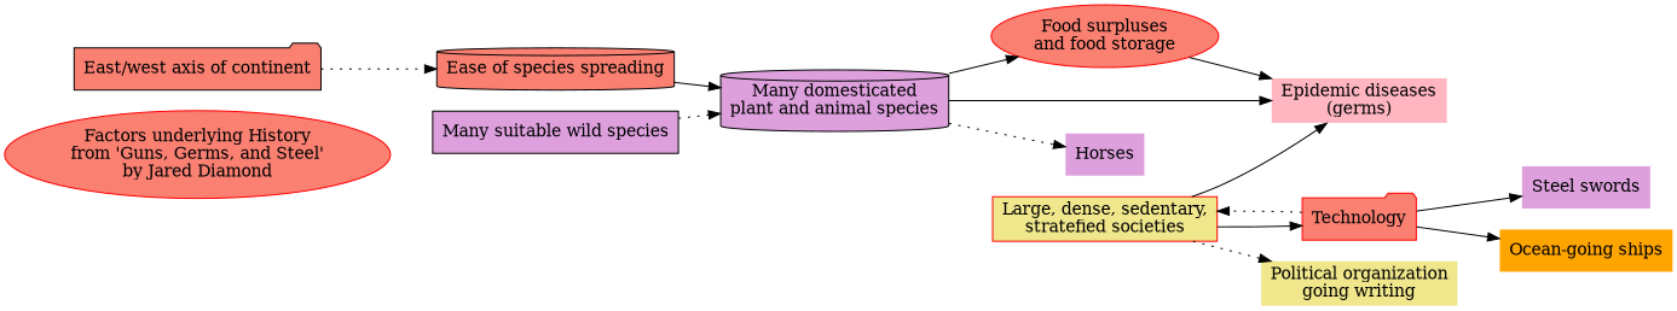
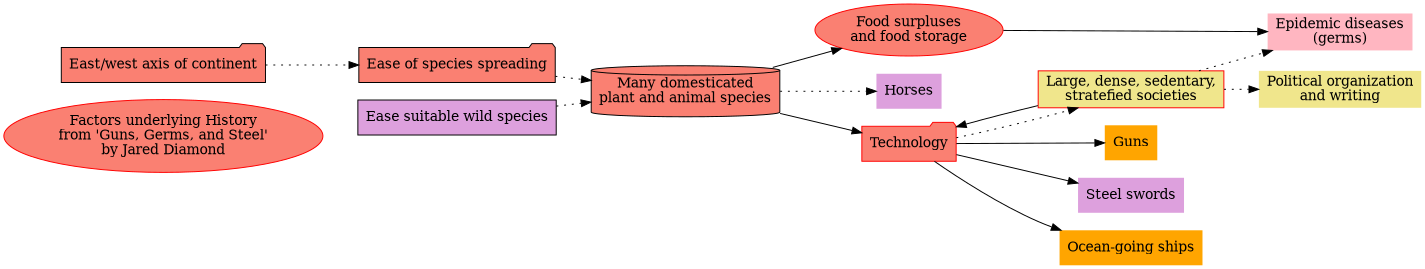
  digraph {
    rankdir=LR
    node [color=red fillcolor=salmon shape=none style=filled]
    edge [style=solid]
    n1 [label="Factors underlying History\nfrom 'Guns, Germs, and Steel'\nby Jared Diamond" shape=ellipse]
    n2 [color=black label="East/west axis of continent" shape=folder]
-   n3 [color=black label="Ease of species spreading" shape=cylinder]
-   n4 [color=black fillcolor=plum label="Many domesticated\nplant and animal species" shape=cylinder]
+   n3 [color=black label="Ease of species spreading" shape=folder]
+   n4 [color=black label="Many domesticated\nplant and animal species" shape=cylinder]
    n5 [label="Food surpluses\nand food storage" shape=ellipse]
    n6 [color=black fillcolor=lightpink label="Epidemic diseases\n(germs)"]
    n7 [fillcolor=plum label=Horses]
-   n8 [color=black fillcolor=plum label="Many suitable wild species" shape=box]
+   n8 [color=black fillcolor=plum label="Ease suitable wild species" shape=box]
    n9 [fillcolor=khaki label="Large, dense, sedentary,\nstratefied societies" shape=box]
    n10 [label=Technology shape=folder]
-   n11 [fillcolor=khaki label="Political organization\ngoing writing"]
+   n11 [fillcolor=khaki label="Political organization\nand writing"]
+   n12 [fillcolor=orange label=Guns]
    n13 [fillcolor=plum label="Steel swords"]
    n14 [color=black fillcolor=orange label="Ocean-going ships"]
    n2 -> n3 [style=dotted]
-   n3 -> n4
+   n3 -> n4 [style=dotted]
    n4 -> n5
-   n4 -> n6
+   n4 -> n10
    n4 -> n7 [style=dotted]
    n5 -> n6
    n8 -> n4 [style=dotted]
-   n9 -> n6
+   n9 -> n6 [style=dotted]
    n9 -> n10
    n9 -> n11 [style=dotted]
    n10 -> n9 [style=dotted]
+   n10 -> n12
    n10 -> n13
    n10 -> n14
  }
